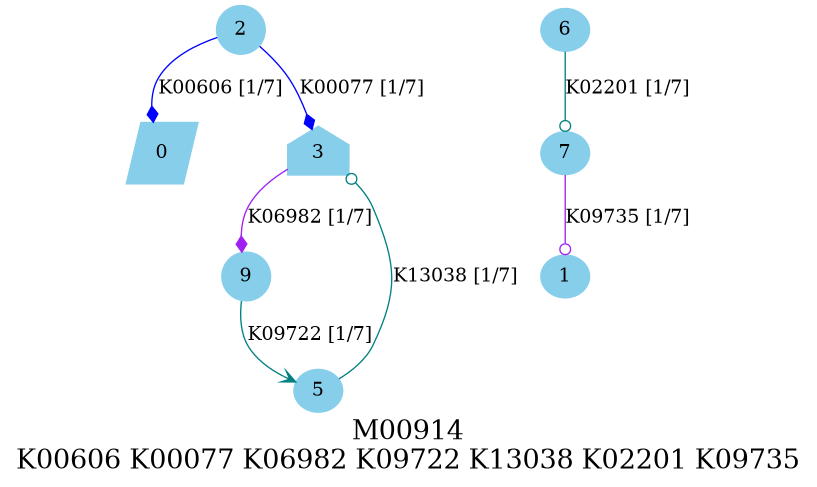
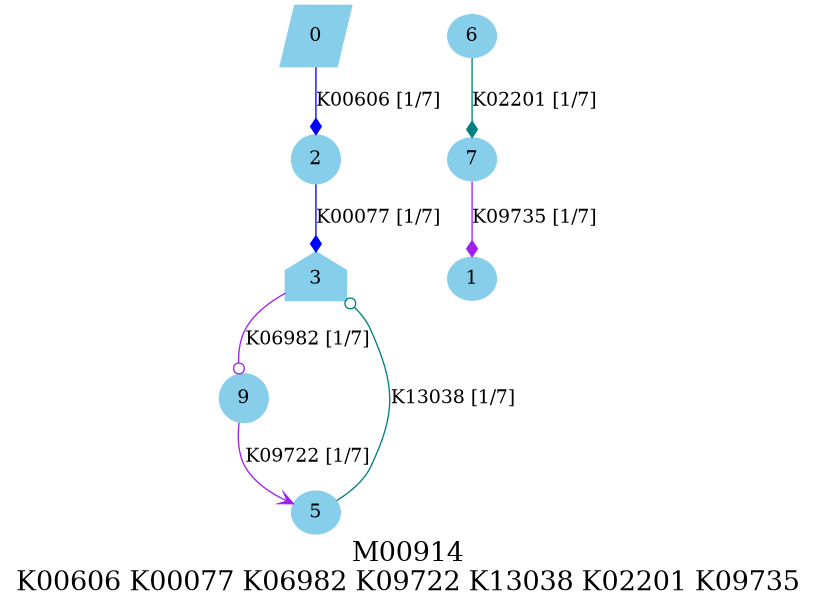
  digraph {
    fontsize=20
    label="M00914\nK00606 K00077 K06982 K09722 K13038 K02201 K09735"
    node [color=skyblue shape=ellipse style=filled]
    edge [arrowhead=diamond color=teal]
    0 [height=.3 shape=parallelogram width=.3]
    1 [height=.3 width=.3]
    2 [height=.3 shape=circle width=.3]
    3 [height=.3 shape=house width=.3]
    n5 [height=.3 label=9 shape=circle width=.3]
    5 [height=.3 width=.3]
    6 [height=.3 width=.3]
    7 [height=.3 width=.3]
    subgraph sub_1 {
      0
      1
      2
      3
      n5
      5
      6
      7
    }
-   2 -> 0 [color=blue label="K00606 [1/7]"]
+   0 -> 2 [color=blue label="K00606 [1/7]"]
    2 -> 3 [color=blue label="K00077 [1/7]"]
-   3 -> n5 [color=purple label="K06982 [1/7]"]
-   n5 -> 5 [arrowhead=vee label="K09722 [1/7]"]
+   3 -> n5 [arrowhead=odot color=purple label="K06982 [1/7]"]
+   n5 -> 5 [arrowhead=vee color=purple label="K09722 [1/7]"]
    5 -> 3 [arrowhead=odot label="K13038 [1/7]"]
-   6 -> 7 [arrowhead=odot label="K02201 [1/7]"]
-   7 -> 1 [arrowhead=odot color=purple label="K09735 [1/7]"]
+   6 -> 7 [label="K02201 [1/7]"]
+   7 -> 1 [color=purple label="K09735 [1/7]"]
  }
